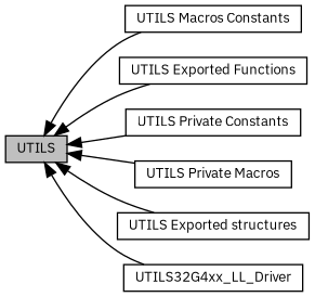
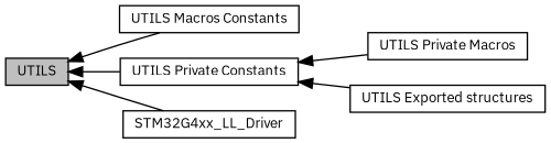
  digraph {
    fontname="IBM Plex Sans"
    rankdir=LR
    node [color=black fillcolor=white fontname="IBM Plex Sans" fontsize=10 shape=box style=filled]
    edge [dir=back fontname="IBM Plex Sans" fontsize=10 labelfontname=Helvetica labelfontsize=10 shape=plaintext style=solid]
    n1 [fillcolor=grey75 fontcolor=black height=0.2 label=UTILS width=0.4]
    n2 [height=0.2 label="UTILS Macros Constants" width=0.4]
-   n3 [height=0.2 label="UTILS Exported Functions" width=0.4]
    n4 [height=0.2 label="UTILS Private Constants" width=0.4]
    n5 [height=0.2 label="UTILS Private Macros" width=0.4]
    n6 [height=0.2 label="UTILS Exported structures" width=0.4]
-   n7 [height=0.2 label=UTILS32G4xx_LL_Driver width=0.4]
+   n7 [height=0.2 label=STM32G4xx_LL_Driver width=0.4]
    n1 -> n2
-   n1 -> n3
    n1 -> n4
-   n1 -> n5
-   n1 -> n6
+   n4 -> n5
+   n4 -> n6
    n1 -> n7
  }
